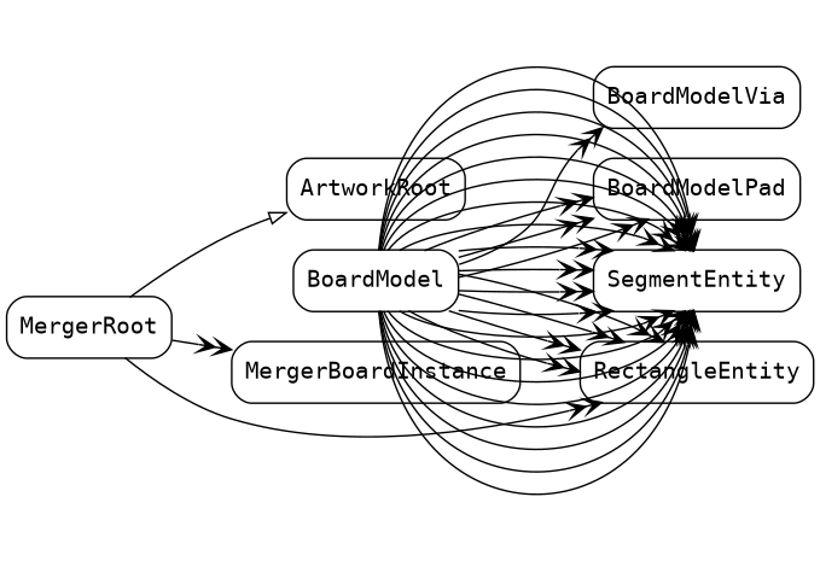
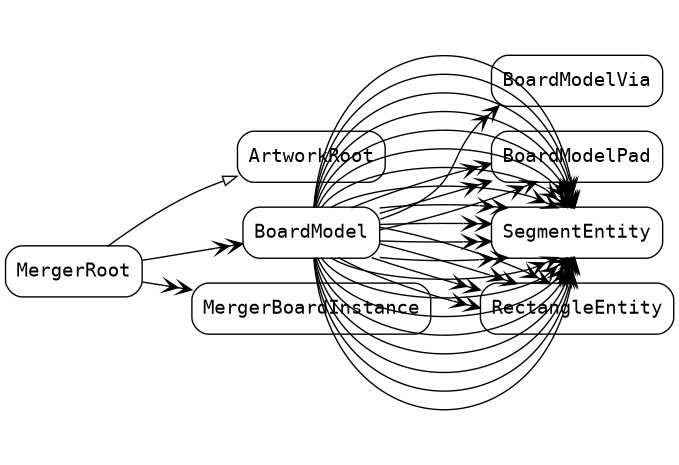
  digraph {
    fontname="DejaVu Sans Mono"
    rankdir=LR
    node [fontname="DejaVu Sans Mono" shape=record style=rounded]
    edge [arrowhead=veevee arrowtail=none dir=both fontname="DejaVu Sans Mono"]
    MergerRoot
    ArtworkRoot
    BoardModel
    MergerBoardInstance
    BoardModelVia
    RectangleEntity
    BoardModelPad
    SegmentEntity
    MergerRoot -> ArtworkRoot [arrowhead=onormal]
-   MergerRoot -> RectangleEntity
+   MergerRoot -> BoardModel
    MergerRoot -> MergerBoardInstance
    BoardModel -> BoardModelVia
    BoardModel -> RectangleEntity
    BoardModel -> RectangleEntity
    BoardModel -> RectangleEntity
    BoardModel -> RectangleEntity
    BoardModel -> BoardModelPad
    BoardModel -> BoardModelPad
    BoardModel -> BoardModelPad
    BoardModel -> SegmentEntity
    BoardModel -> SegmentEntity
    BoardModel -> SegmentEntity
    BoardModel -> SegmentEntity
    BoardModel -> SegmentEntity
    BoardModel -> SegmentEntity
    BoardModel -> SegmentEntity
    BoardModel -> SegmentEntity
    BoardModel -> SegmentEntity
    BoardModel -> SegmentEntity
    BoardModel -> SegmentEntity
    BoardModel -> SegmentEntity
    BoardModel -> SegmentEntity
    BoardModel -> SegmentEntity
    BoardModel -> SegmentEntity
    BoardModel -> SegmentEntity
    BoardModel -> SegmentEntity
    BoardModel -> SegmentEntity
    BoardModel -> SegmentEntity
    BoardModel -> SegmentEntity
  }
